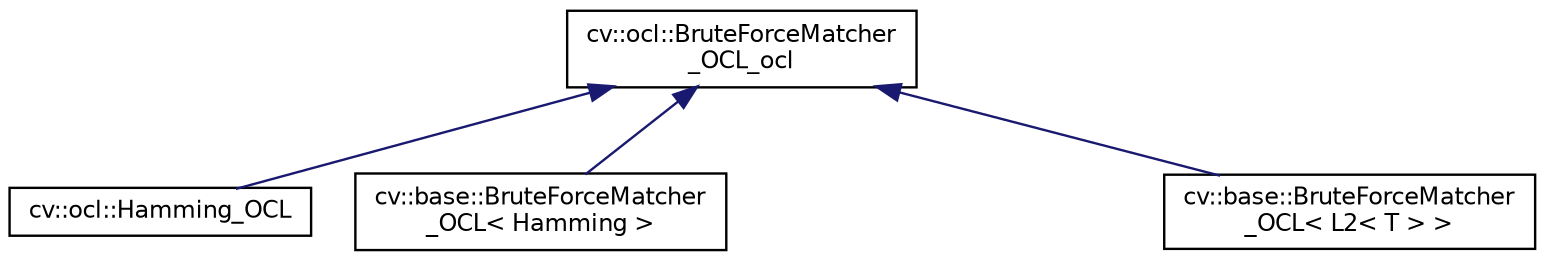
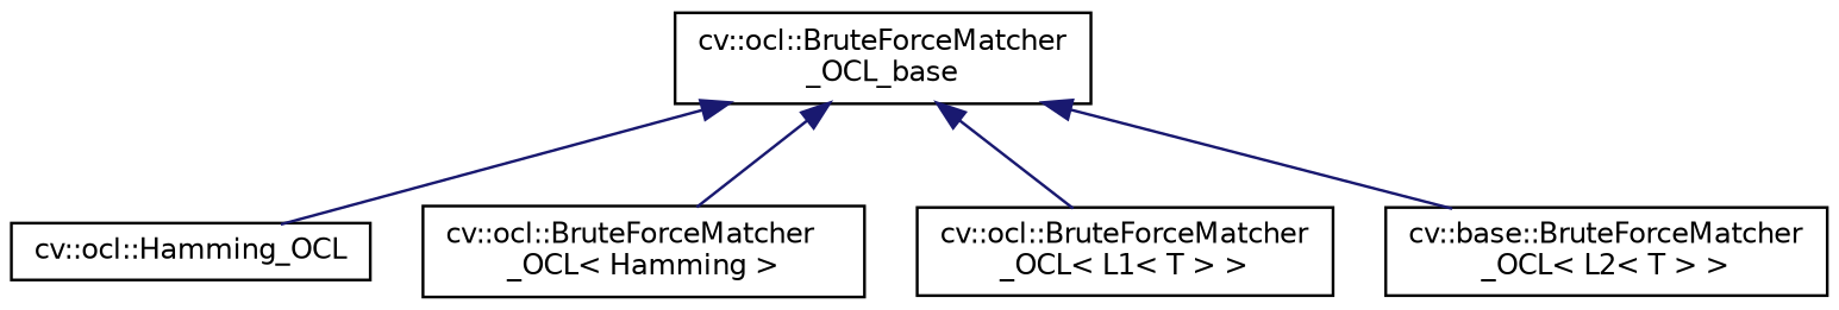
  digraph {
    rankdir=TB
    node [color=black fillcolor=white fontname=Helvetica fontsize=10 shape=record style=filled]
    edge [color=midnightblue dir=back fontname=Helvetica fontsize=10 labelfontname=Helvetica labelfontsize=10 style=solid]
-   n1 [height=0.2 label="cv::ocl::BruteForceMatcher\l_OCL_ocl" width=0.4]
+   n1 [height=0.2 label="cv::ocl::BruteForceMatcher\l_OCL_base" width=0.4]
    n2 [height=0.2 label="cv::ocl::Hamming_OCL" width=0.4]
-   n3 [height=0.2 label="cv::base::BruteForceMatcher\l_OCL\< Hamming \>" width=0.4]
+   n3 [height=0.2 label="cv::ocl::BruteForceMatcher\l_OCL\< Hamming \>" width=0.4]
+   n4 [height=0.2 label="cv::ocl::BruteForceMatcher\l_OCL\< L1\< T \> \>" width=0.4]
    n5 [height=0.2 label="cv::base::BruteForceMatcher\l_OCL\< L2\< T \> \>" width=0.4]
    n1 -> n2
    n1 -> n3
+   n1 -> n4
    n1 -> n5
  }
